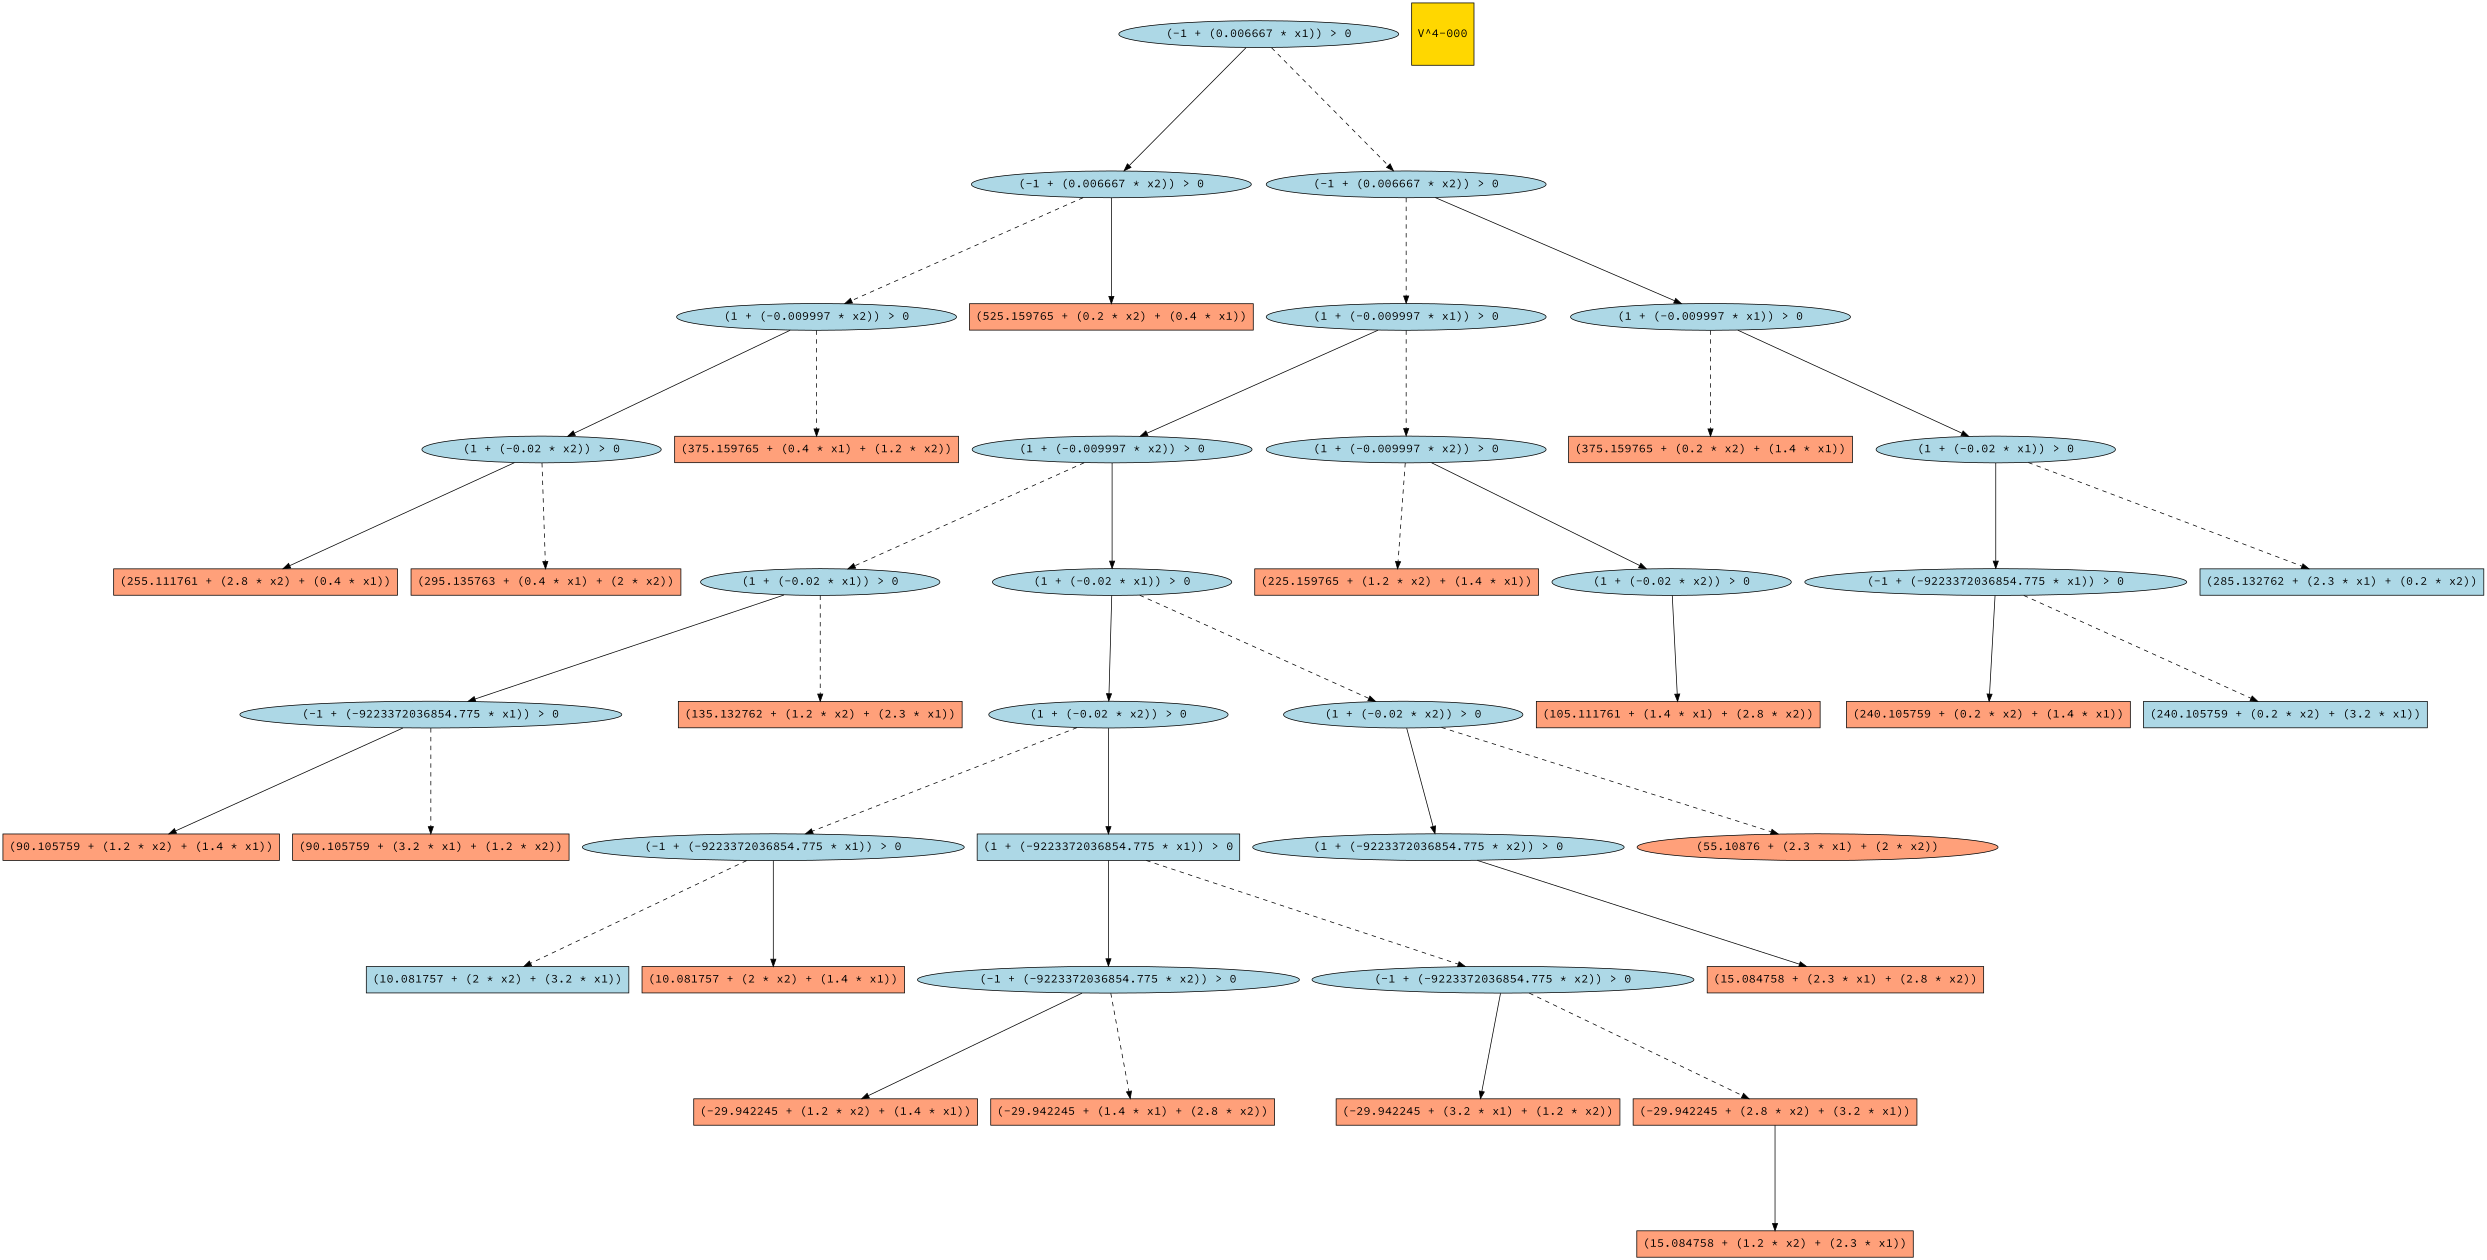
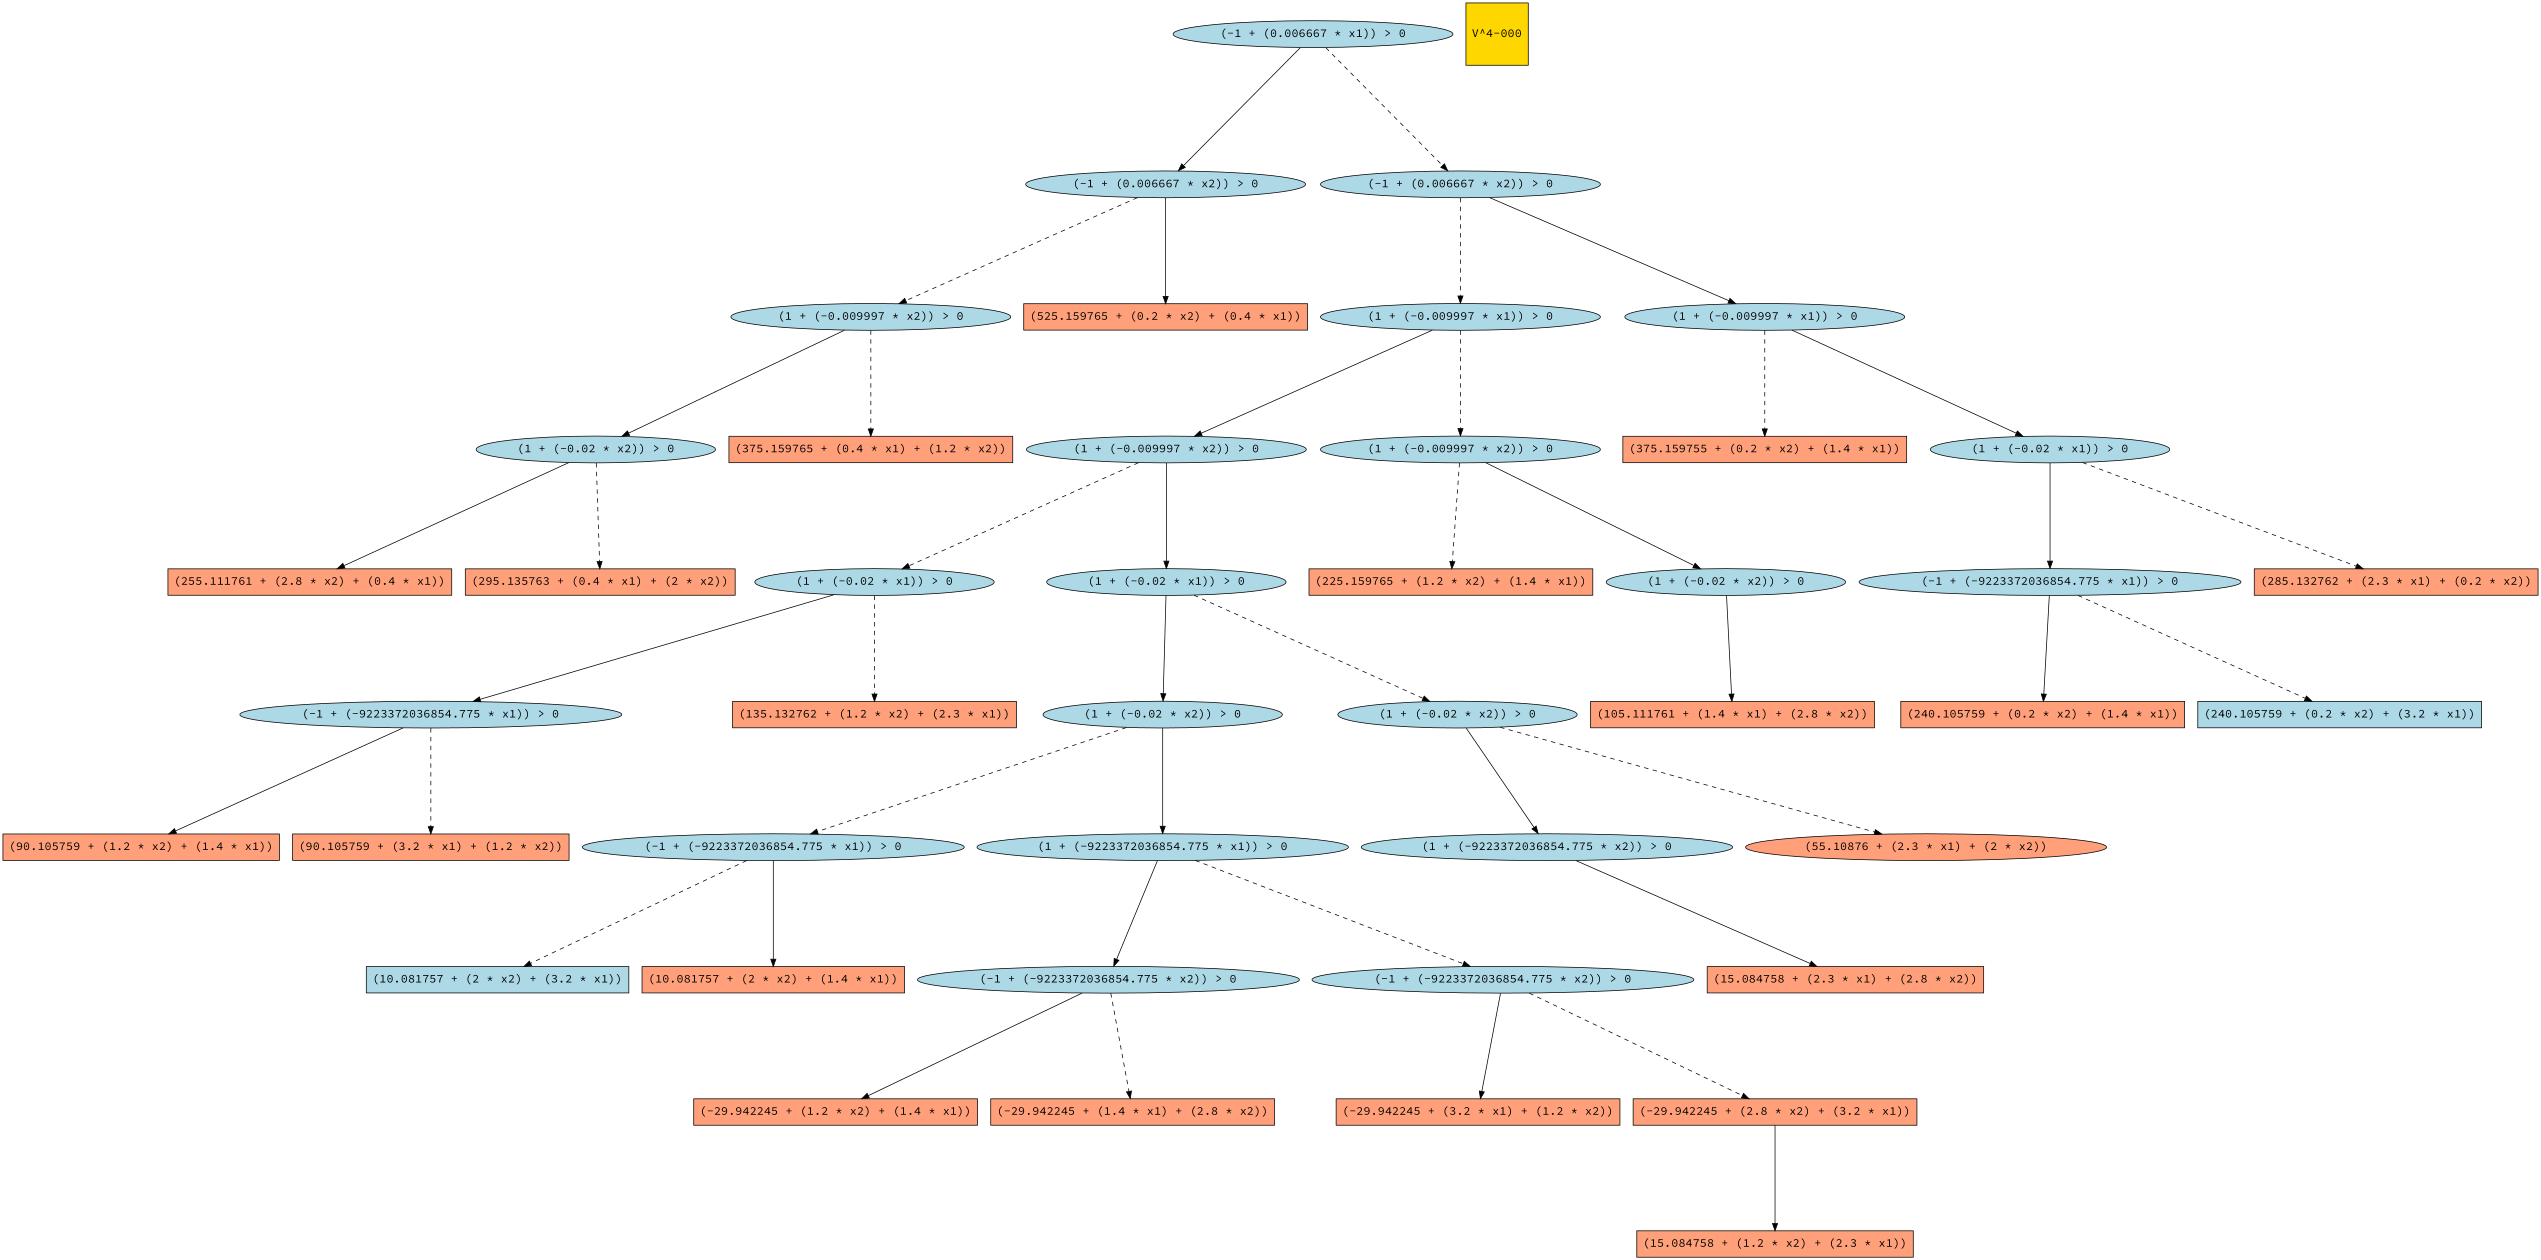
  digraph {
    fontname="Source Code Pro"
    fontsize=16
    ranksep=2.00
    node [color=black fillcolor=lightblue fontname="Source Code Pro" fontsize=16 shape=ellipse style=filled]
    edge [color=black fontname="Source Code Pro" style=solid]
    n1 [fillcolor=lightsalmon label="(255.111761 + (2.8 * x2) + (0.4 * x1))" shape=box]
    n2 [label="(10.081757 + (2 * x2) + (3.2 * x1))" shape=box]
    n3 [label="(-1 + (-9223372036854.775 * x1)) > 0"]
    n4 [fillcolor=lightsalmon label="(90.105759 + (1.2 * x2) + (1.4 * x1))" shape=box]
    n5 [fillcolor=lightsalmon label="(90.105759 + (3.2 * x1) + (1.2 * x2))" shape=box]
    n6 [label="(-1 + (-9223372036854.775 * x2)) > 0"]
    n7 [fillcolor=lightsalmon label="(-29.942245 + (1.2 * x2) + (1.4 * x1))" shape=box]
    n8 [fillcolor=lightsalmon label="(-29.942245 + (1.4 * x1) + (2.8 * x2))" shape=box]
    n9 [label="(-1 + (-9223372036854.775 * x2)) > 0"]
    n10 [fillcolor=lightsalmon label="(-29.942245 + (3.2 * x1) + (1.2 * x2))" shape=box]
    n11 [fillcolor=lightsalmon label="(-29.942245 + (2.8 * x2) + (3.2 * x1))" shape=box]
    n12 [fillcolor=lightsalmon label="(15.084758 + (1.2 * x2) + (2.3 * x1))" shape=box]
    n13 [label="(1 + (-9223372036854.775 * x2)) > 0"]
    n14 [fillcolor=lightsalmon label="(15.084758 + (2.3 * x1) + (2.8 * x2))" shape=box]
    n15 [label="(-1 + (-9223372036854.775 * x1)) > 0"]
    n16 [fillcolor=lightsalmon label="(10.081757 + (2 * x2) + (1.4 * x1))" shape=box]
    n17 [label="(1 + (-0.02 * x1)) > 0"]
    n18 [fillcolor=lightsalmon label="(135.132762 + (1.2 * x2) + (2.3 * x1))" shape=box]
    n19 [label="(1 + (-0.02 * x1)) > 0"]
    n20 [label="(1 + (-0.02 * x2)) > 0"]
    n21 [label="(1 + (-0.02 * x2)) > 0"]
-   n22 [label="(1 + (-9223372036854.775 * x1)) > 0" shape=box]
+   n22 [label="(1 + (-9223372036854.775 * x1)) > 0"]
    n23 [fillcolor=lightsalmon label="(55.10876 + (2.3 * x1) + (2 * x2))"]
    n24 [label="(1 + (-0.02 * x2)) > 0"]
    n25 [fillcolor=lightsalmon label="(295.135763 + (0.4 * x1) + (2 * x2))" shape=box]
    n26 [label="(1 + (-0.009997 * x1)) > 0"]
    n27 [label="(1 + (-0.009997 * x2)) > 0"]
    n28 [label="(1 + (-0.009997 * x2)) > 0"]
    n29 [fillcolor=lightsalmon label="(225.159765 + (1.2 * x2) + (1.4 * x1))" shape=box]
    n30 [label="(1 + (-0.02 * x2)) > 0"]
    n31 [fillcolor=lightsalmon label="(240.105759 + (0.2 * x2) + (1.4 * x1))" shape=box]
    n32 [fillcolor=lightsalmon label="(375.159765 + (0.4 * x1) + (1.2 * x2))" shape=box]
    n33 [label="(240.105759 + (0.2 * x2) + (3.2 * x1))" shape=box]
    n34 [label="(-1 + (-9223372036854.775 * x1)) > 0"]
-   n35 [fillcolor=lightsalmon label="(375.159765 + (0.2 * x2) + (1.4 * x1))" shape=box]
+   n35 [fillcolor=lightsalmon label="(375.159755 + (0.2 * x2) + (1.4 * x1))" shape=box]
    n36 [label="(1 + (-0.009997 * x2)) > 0"]
-   n37 [label="(285.132762 + (2.3 * x1) + (0.2 * x2))" shape=box]
+   n37 [fillcolor=lightsalmon label="(285.132762 + (2.3 * x1) + (0.2 * x2))" shape=box]
    n38 [label="(1 + (-0.009997 * x1)) > 0"]
    n39 [label="(1 + (-0.02 * x1)) > 0"]
    n40 [fillcolor=lightsalmon label="(105.111761 + (1.4 * x1) + (2.8 * x2))" shape=box]
    n41 [label="(-1 + (0.006667 * x1)) > 0"]
    n42 [label="(-1 + (0.006667 * x2)) > 0"]
    n43 [label="(-1 + (0.006667 * x2)) > 0"]
    n44 [fillcolor=lightsalmon label="(525.159765 + (0.2 * x2) + (0.4 * x1))" shape=box]
    n45 [fillcolor=gold1 label="V^4-000" shape=square]
    n3 -> n4
    n3 -> n5 [style=dashed]
    n6 -> n7
    n6 -> n8 [style=dashed]
    n9 -> n10
    n9 -> n11 [style=dashed]
    n11 -> n12
    n13 -> n14
    n15 -> n2 [style=dashed]
    n15 -> n16
    n17 -> n3
    n17 -> n18 [style=dashed]
    n19 -> n20
    n19 -> n21 [style=dashed]
    n20 -> n15 [style=dashed]
    n20 -> n22
    n21 -> n13
    n21 -> n23 [style=dashed]
    n22 -> n6
    n22 -> n9 [style=dashed]
    n24 -> n1
    n24 -> n25 [style=dashed]
    n26 -> n27
    n26 -> n28 [style=dashed]
    n27 -> n17 [style=dashed]
    n27 -> n19
    n28 -> n29 [style=dashed]
    n28 -> n30
    n30 -> n40
    n34 -> n31
    n34 -> n33 [style=dashed]
    n36 -> n24
    n36 -> n32 [style=dashed]
    n38 -> n35 [style=dashed]
    n38 -> n39
    n39 -> n34
    n39 -> n37 [style=dashed]
    n41 -> n42
    n41 -> n43 [style=dashed]
    n42 -> n36 [style=dashed]
    n42 -> n44
    n43 -> n26 [style=dashed]
    n43 -> n38
  }
